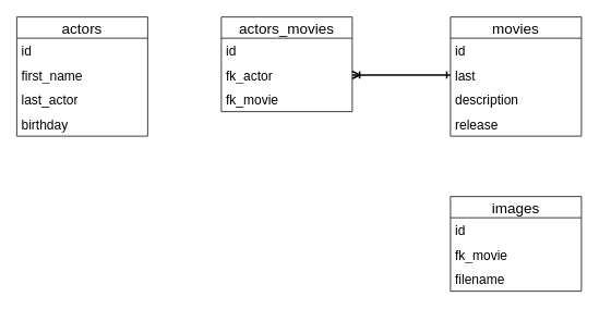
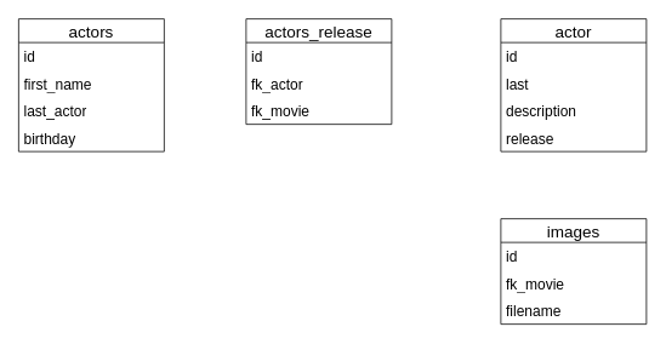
  <mxCell id="0" />
  <mxCell id="1" parent="0" />
  <mxCell id="2" value="actors" style="swimlane;fontStyle=0;childLayout=stackLayout;horizontal=1;startSize=26;horizontalStack=0;resizeParent=1;resizeParentMax=0;resizeLast=0;collapsible=1;marginBottom=0;align=center;fontSize=18;" vertex="1" parent="1"><mxGeometry x="20" y="20" width="160" height="146" as="geometry" /></mxCell>
  <mxCell id="3" value="id" style="text;strokeColor=none;fillColor=none;spacingLeft=4;spacingRight=4;overflow=hidden;rotatable=0;points=[[0,0.5],[1,0.5]];portConstraint=eastwest;fontSize=16;whiteSpace=wrap;html=1;" vertex="1" parent="2"><mxGeometry y="26" width="160" height="30" as="geometry" /></mxCell>
  <mxCell id="4" value="first_name" style="text;strokeColor=none;fillColor=none;spacingLeft=4;spacingRight=4;overflow=hidden;rotatable=0;points=[[0,0.5],[1,0.5]];portConstraint=eastwest;fontSize=16;whiteSpace=wrap;html=1;" vertex="1" parent="2"><mxGeometry y="56" width="160" height="30" as="geometry" /></mxCell>
  <mxCell id="5" value="last_actor" style="text;strokeColor=none;fillColor=none;spacingLeft=4;spacingRight=4;overflow=hidden;rotatable=0;points=[[0,0.5],[1,0.5]];portConstraint=eastwest;fontSize=16;whiteSpace=wrap;html=1;" vertex="1" parent="2"><mxGeometry y="86" width="160" height="30" as="geometry" /></mxCell>
  <mxCell id="6" value="birthday" style="text;strokeColor=none;fillColor=none;spacingLeft=4;spacingRight=4;overflow=hidden;rotatable=0;points=[[0,0.5],[1,0.5]];portConstraint=eastwest;fontSize=16;whiteSpace=wrap;html=1;" vertex="1" parent="2"><mxGeometry y="116" width="160" height="30" as="geometry" /></mxCell>
- <mxCell id="7" value="movies" style="swimlane;fontStyle=0;childLayout=stackLayout;horizontal=1;startSize=26;horizontalStack=0;resizeParent=1;resizeParentMax=0;resizeLast=0;collapsible=1;marginBottom=0;align=center;fontSize=18;" vertex="1" parent="1"><mxGeometry x="550" y="20" width="160" height="146" as="geometry" /></mxCell>
+ <mxCell id="7" value="actor" style="swimlane;fontStyle=0;childLayout=stackLayout;horizontal=1;startSize=26;horizontalStack=0;resizeParent=1;resizeParentMax=0;resizeLast=0;collapsible=1;marginBottom=0;align=center;fontSize=18;" vertex="1" parent="1"><mxGeometry x="550" y="20" width="160" height="146" as="geometry" /></mxCell>
  <mxCell id="8" value="id" style="text;strokeColor=none;fillColor=none;spacingLeft=4;spacingRight=4;overflow=hidden;rotatable=0;points=[[0,0.5],[1,0.5]];portConstraint=eastwest;fontSize=16;whiteSpace=wrap;html=1;" vertex="1" parent="7"><mxGeometry y="26" width="160" height="30" as="geometry" /></mxCell>
  <mxCell id="9" value="last" style="text;strokeColor=none;fillColor=none;spacingLeft=4;spacingRight=4;overflow=hidden;rotatable=0;points=[[0,0.5],[1,0.5]];portConstraint=eastwest;fontSize=16;whiteSpace=wrap;html=1;" vertex="1" parent="7"><mxGeometry y="56" width="160" height="30" as="geometry" /></mxCell>
  <mxCell id="10" value="description" style="text;strokeColor=none;fillColor=none;spacingLeft=4;spacingRight=4;overflow=hidden;rotatable=0;points=[[0,0.5],[1,0.5]];portConstraint=eastwest;fontSize=16;whiteSpace=wrap;html=1;" vertex="1" parent="7"><mxGeometry y="86" width="160" height="30" as="geometry" /></mxCell>
  <mxCell id="11" value="release" style="text;strokeColor=none;fillColor=none;spacingLeft=4;spacingRight=4;overflow=hidden;rotatable=0;points=[[0,0.5],[1,0.5]];portConstraint=eastwest;fontSize=16;whiteSpace=wrap;html=1;" vertex="1" parent="7"><mxGeometry y="116" width="160" height="30" as="geometry" /></mxCell>
- <mxCell id="12" value="actors_movies" style="swimlane;fontStyle=0;childLayout=stackLayout;horizontal=1;startSize=26;horizontalStack=0;resizeParent=1;resizeParentMax=0;resizeLast=0;collapsible=1;marginBottom=0;align=center;fontSize=18;" vertex="1" parent="1"><mxGeometry x="270" y="20" width="160" height="116" as="geometry" /></mxCell>
+ <mxCell id="12" value="actors_release" style="swimlane;fontStyle=0;childLayout=stackLayout;horizontal=1;startSize=26;horizontalStack=0;resizeParent=1;resizeParentMax=0;resizeLast=0;collapsible=1;marginBottom=0;align=center;fontSize=18;" vertex="1" parent="1"><mxGeometry x="270" y="20" width="160" height="116" as="geometry" /></mxCell>
  <mxCell id="13" value="id" style="text;strokeColor=none;fillColor=none;spacingLeft=4;spacingRight=4;overflow=hidden;rotatable=0;points=[[0,0.5],[1,0.5]];portConstraint=eastwest;fontSize=16;whiteSpace=wrap;html=1;" vertex="1" parent="12"><mxGeometry y="26" width="160" height="30" as="geometry" /></mxCell>
  <mxCell id="14" value="fk_actor" style="text;strokeColor=none;fillColor=none;spacingLeft=4;spacingRight=4;overflow=hidden;rotatable=0;points=[[0,0.5],[1,0.5]];portConstraint=eastwest;fontSize=16;whiteSpace=wrap;html=1;" vertex="1" parent="12"><mxGeometry y="56" width="160" height="30" as="geometry" /></mxCell>
  <mxCell id="15" value="fk_movie" style="text;strokeColor=none;fillColor=none;spacingLeft=4;spacingRight=4;overflow=hidden;rotatable=0;points=[[0,0.5],[1,0.5]];portConstraint=eastwest;fontSize=16;whiteSpace=wrap;html=1;" vertex="1" parent="12"><mxGeometry y="86" width="160" height="30" as="geometry" /></mxCell>
- <mxCell id="16" style="edgeStyle=orthogonalEdgeStyle;rounded=0;orthogonalLoop=1;jettySize=auto;html=1;exitX=0;exitY=0.5;exitDx=0;exitDy=0;entryX=1;entryY=0.5;entryDx=0;entryDy=0;endArrow=ERoneToMany;endFill=0;startArrow=ERone;startFill=0;strokeWidth=2;" edge="1" parent="1" source="9" target="14"><mxGeometry relative="1" as="geometry" /></mxCell>
  <mxCell id="17" value="images" style="swimlane;fontStyle=0;childLayout=stackLayout;horizontal=1;startSize=26;horizontalStack=0;resizeParent=1;resizeParentMax=0;resizeLast=0;collapsible=1;marginBottom=0;align=center;fontSize=18;" vertex="1" parent="1"><mxGeometry x="550" y="240" width="160" height="116" as="geometry" /></mxCell>
  <mxCell id="18" value="id" style="text;strokeColor=none;fillColor=none;spacingLeft=4;spacingRight=4;overflow=hidden;rotatable=0;points=[[0,0.5],[1,0.5]];portConstraint=eastwest;fontSize=16;whiteSpace=wrap;html=1;" vertex="1" parent="17"><mxGeometry y="26" width="160" height="30" as="geometry" /></mxCell>
  <mxCell id="19" value="fk_movie" style="text;strokeColor=none;fillColor=none;spacingLeft=4;spacingRight=4;overflow=hidden;rotatable=0;points=[[0,0.5],[1,0.5]];portConstraint=eastwest;fontSize=16;whiteSpace=wrap;html=1;" vertex="1" parent="17"><mxGeometry y="56" width="160" height="30" as="geometry" /></mxCell>
  <mxCell id="20" value="filename" style="text;strokeColor=none;fillColor=none;spacingLeft=4;spacingRight=4;overflow=hidden;rotatable=0;points=[[0,0.5],[1,0.5]];portConstraint=eastwest;fontSize=16;whiteSpace=wrap;html=1;" vertex="1" parent="17"><mxGeometry y="86" width="160" height="30" as="geometry" /></mxCell>
